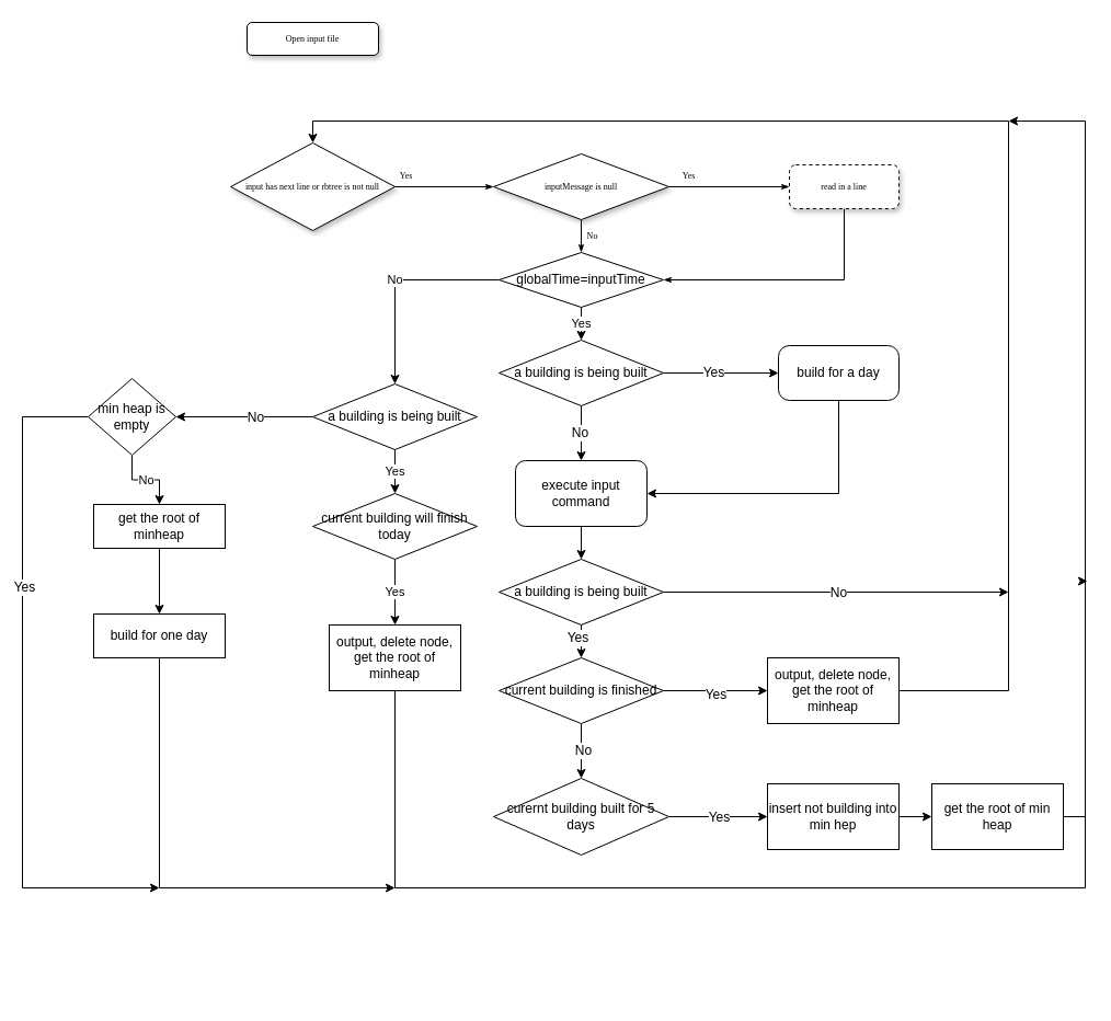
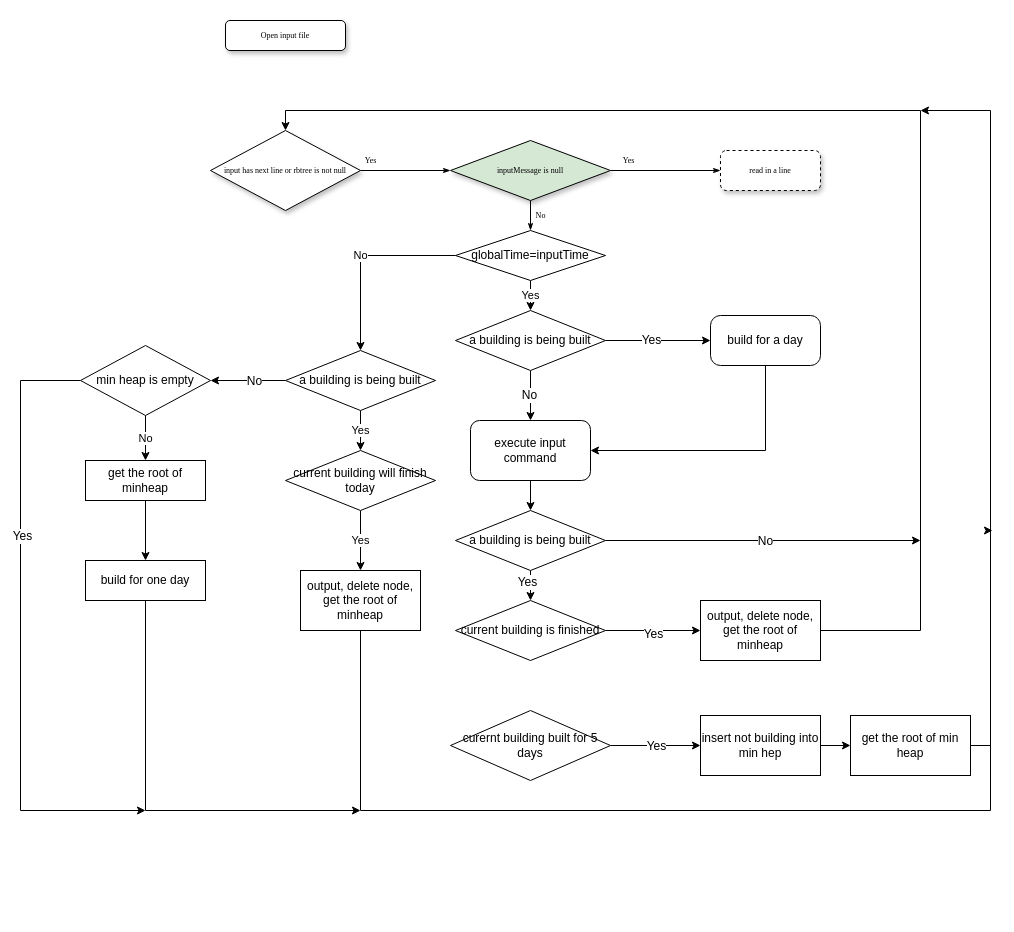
  <mxCell id="0" />
  <mxCell id="1" parent="0" />
  <mxCell id="2" value="Open input file" style="whiteSpace=wrap;html=1;shadow=1;labelBackgroundColor=none;strokeWidth=1;fontFamily=Verdana;fontSize=8;align=center;rounded=1;" parent="1" vertex="1"><mxGeometry x="225" y="20" width="120" height="30" as="geometry" /></mxCell>
  <mxCell id="3" value="Yes" style="edgeStyle=orthogonalEdgeStyle;rounded=0;html=1;labelBackgroundColor=none;startSize=5;endArrow=classicThin;endFill=1;endSize=5;jettySize=auto;orthogonalLoop=1;strokeWidth=1;fontFamily=Verdana;fontSize=8" parent="1" source="4" target="7" edge="1"><mxGeometry x="-0.778" y="10" relative="1" as="geometry"><mxPoint as="offset" /></mxGeometry></mxCell>
  <mxCell id="4" value="input has next line or rbtree is not null" style="rhombus;whiteSpace=wrap;html=1;rounded=0;shadow=1;labelBackgroundColor=none;strokeWidth=1;fontFamily=Verdana;fontSize=8;align=center;" parent="1" vertex="1"><mxGeometry x="210" y="130" width="150" height="80" as="geometry" /></mxCell>
  <mxCell id="5" value="Yes" style="edgeStyle=orthogonalEdgeStyle;rounded=0;html=1;labelBackgroundColor=none;startSize=5;endArrow=classicThin;endFill=1;endSize=5;jettySize=auto;orthogonalLoop=1;strokeWidth=1;fontFamily=Verdana;fontSize=8" parent="1" source="7" target="9" edge="1"><mxGeometry x="-0.667" y="10" relative="1" as="geometry"><mxPoint as="offset" /></mxGeometry></mxCell>
  <mxCell id="6" value="No" style="edgeStyle=orthogonalEdgeStyle;rounded=0;html=1;labelBackgroundColor=none;startSize=5;endArrow=classicThin;endFill=1;endSize=5;jettySize=auto;orthogonalLoop=1;strokeWidth=1;fontFamily=Verdana;fontSize=8;entryX=0.5;entryY=0;entryDx=0;entryDy=0;" parent="1" source="7" target="13" edge="1"><mxGeometry y="-10" relative="1" as="geometry"><mxPoint x="530" y="240" as="targetPoint" /><Array as="points" /><mxPoint as="offset" /></mxGeometry></mxCell>
- <mxCell id="7" value="inputMessage is null" style="rhombus;whiteSpace=wrap;html=1;rounded=0;shadow=1;labelBackgroundColor=none;strokeWidth=1;fontFamily=Verdana;fontSize=8;align=center;" parent="1" vertex="1"><mxGeometry x="450" y="140" width="160" height="60" as="geometry" /></mxCell>
- <mxCell id="8" style="edgeStyle=orthogonalEdgeStyle;rounded=0;html=1;labelBackgroundColor=none;startSize=5;endArrow=classicThin;endFill=1;endSize=5;jettySize=auto;orthogonalLoop=1;strokeWidth=1;fontFamily=Verdana;fontSize=8;exitX=0.5;exitY=1;exitDx=0;exitDy=0;entryX=1;entryY=0.5;entryDx=0;entryDy=0;" parent="1" source="9" target="13" edge="1"><mxGeometry relative="1" as="geometry"><Array as="points"><mxPoint x="770" y="255" /></Array><mxPoint x="590" y="260" as="targetPoint" /></mxGeometry></mxCell>
+ <mxCell id="7" value="inputMessage is null" style="rhombus;whiteSpace=wrap;html=1;rounded=0;shadow=1;labelBackgroundColor=none;strokeWidth=1;fontFamily=Verdana;fontSize=8;align=center;fillColor=#d5e8d4;" parent="1" vertex="1"><mxGeometry x="450" y="140" width="160" height="60" as="geometry" /></mxCell>
  <mxCell id="9" value="read in a line" style="rounded=1;whiteSpace=wrap;html=1;shadow=1;labelBackgroundColor=none;strokeWidth=1;fontFamily=Verdana;fontSize=8;align=center;dashed=1;" parent="1" vertex="1"><mxGeometry x="720" y="150" width="100" height="40" as="geometry" /></mxCell>
  <mxCell id="10" value="Yes" style="edgeStyle=orthogonalEdgeStyle;rounded=0;html=1;labelBackgroundColor=none;startSize=5;endArrow=classicThin;endFill=1;endSize=5;jettySize=auto;orthogonalLoop=1;strokeWidth=1;fontFamily=Verdana;fontSize=8" parent="1" edge="1"><mxGeometry x="-0.692" y="-20" relative="1" as="geometry"><Array as="points"><mxPoint y="910" x="60" /><mxPoint y="710" x="60" /></Array><mxPoint as="offset" /><mxPoint x="90" y="710" as="targetPoint" /></mxGeometry></mxCell>
  <mxCell id="11" value="No" style="edgeStyle=orthogonalEdgeStyle;rounded=0;orthogonalLoop=1;jettySize=auto;html=1;exitX=0;exitY=0.5;exitDx=0;exitDy=0;" edge="1" parent="1" source="13" target="45"><mxGeometry relative="1" as="geometry"><mxPoint x="360" y="350" as="targetPoint" /></mxGeometry></mxCell>
  <mxCell id="12" value="Yes" style="edgeStyle=orthogonalEdgeStyle;rounded=0;orthogonalLoop=1;jettySize=auto;html=1;entryX=0.5;entryY=0;entryDx=0;entryDy=0;" edge="1" parent="1" source="13" target="18"><mxGeometry relative="1" as="geometry" /></mxCell>
  <mxCell id="13" value="globalTime=inputTime" style="rhombus;whiteSpace=wrap;html=1;" vertex="1" parent="1"><mxGeometry x="455" y="230" width="150" height="50" as="geometry" /></mxCell>
  <mxCell id="14" style="edgeStyle=orthogonalEdgeStyle;rounded=0;orthogonalLoop=1;jettySize=auto;html=1;exitX=1;exitY=0.5;exitDx=0;exitDy=0;" edge="1" parent="1" source="18" target="20"><mxGeometry relative="1" as="geometry"><mxPoint x="740" y="340" as="targetPoint" /></mxGeometry></mxCell>
  <mxCell id="15" value="Yes" style="text;html=1;align=center;verticalAlign=middle;resizable=0;points=[];;labelBackgroundColor=#ffffff;" vertex="1" connectable="0" parent="14"><mxGeometry x="-0.143" y="1" relative="1" as="geometry"><mxPoint as="offset" /></mxGeometry></mxCell>
  <mxCell id="16" style="edgeStyle=orthogonalEdgeStyle;rounded=0;orthogonalLoop=1;jettySize=auto;html=1;exitX=0.5;exitY=1;exitDx=0;exitDy=0;" edge="1" parent="1" source="18" target="22"><mxGeometry relative="1" as="geometry"><mxPoint x="530" y="450" as="targetPoint" /></mxGeometry></mxCell>
  <mxCell id="17" value="No" style="text;html=1;align=center;verticalAlign=middle;resizable=0;points=[];;labelBackgroundColor=#ffffff;" vertex="1" connectable="0" parent="16"><mxGeometry x="-0.057" y="-2" relative="1" as="geometry"><mxPoint as="offset" /></mxGeometry></mxCell>
  <mxCell id="18" value="a building is being built" style="rhombus;whiteSpace=wrap;html=1;" vertex="1" parent="1"><mxGeometry x="455" y="310" width="150" height="60" as="geometry" /></mxCell>
  <mxCell id="19" style="edgeStyle=orthogonalEdgeStyle;rounded=0;orthogonalLoop=1;jettySize=auto;html=1;exitX=0.5;exitY=1;exitDx=0;exitDy=0;entryX=1;entryY=0.5;entryDx=0;entryDy=0;" edge="1" parent="1" source="20" target="22"><mxGeometry relative="1" as="geometry" /></mxCell>
  <mxCell id="20" value="build for a day" style="rounded=1;whiteSpace=wrap;html=1;arcSize=20;" vertex="1" parent="1"><mxGeometry x="710" y="315" width="110" height="50" as="geometry" /></mxCell>
  <mxCell id="21" style="edgeStyle=orthogonalEdgeStyle;rounded=0;orthogonalLoop=1;jettySize=auto;html=1;exitX=0.5;exitY=1;exitDx=0;exitDy=0;entryX=0.5;entryY=0;entryDx=0;entryDy=0;" edge="1" parent="1" source="22" target="41"><mxGeometry relative="1" as="geometry"><mxPoint x="530" y="530" as="targetPoint" /></mxGeometry></mxCell>
  <mxCell id="22" value="execute input command" style="whiteSpace=wrap;html=1;rounded=1;" vertex="1" parent="1"><mxGeometry x="470" y="420" width="120" height="60" as="geometry" /></mxCell>
  <mxCell id="23" style="edgeStyle=orthogonalEdgeStyle;rounded=0;orthogonalLoop=1;jettySize=auto;html=1;" edge="1" parent="1" source="27" target="29"><mxGeometry relative="1" as="geometry"><mxPoint x="760" y="630" as="targetPoint" /></mxGeometry></mxCell>
  <mxCell id="24" value="Yes" style="text;html=1;align=center;verticalAlign=middle;resizable=0;points=[];;labelBackgroundColor=#ffffff;" vertex="1" connectable="0" parent="23"><mxGeometry x="-0.011" y="-3" relative="1" as="geometry"><mxPoint as="offset" /></mxGeometry></mxCell>
- <mxCell id="25" style="edgeStyle=orthogonalEdgeStyle;rounded=0;orthogonalLoop=1;jettySize=auto;html=1;exitX=0.5;exitY=1;exitDx=0;exitDy=0;" edge="1" parent="1" source="27" target="32"><mxGeometry relative="1" as="geometry"><mxPoint x="530" y="710" as="targetPoint" /></mxGeometry></mxCell>
- <mxCell id="26" value="No" style="text;html=1;align=center;verticalAlign=middle;resizable=0;points=[];;labelBackgroundColor=#ffffff;" vertex="1" connectable="0" parent="25"><mxGeometry x="-0.04" y="1" relative="1" as="geometry"><mxPoint as="offset" /></mxGeometry></mxCell>
  <mxCell id="27" value="current building is finished" style="rhombus;whiteSpace=wrap;html=1;" vertex="1" parent="1"><mxGeometry x="455" y="600" width="150" height="60" as="geometry" /></mxCell>
  <mxCell id="28" style="edgeStyle=orthogonalEdgeStyle;rounded=0;orthogonalLoop=1;jettySize=auto;html=1;entryX=0.5;entryY=0;entryDx=0;entryDy=0;exitX=1;exitY=0.5;exitDx=0;exitDy=0;" edge="1" parent="1" source="29" target="4"><mxGeometry relative="1" as="geometry"><Array as="points"><mxPoint x="920" y="630" /><mxPoint x="920" y="110" /><mxPoint x="285" y="110" /></Array></mxGeometry></mxCell>
  <mxCell id="29" value="output, delete node, get the root of minheap" style="rounded=0;whiteSpace=wrap;html=1;" vertex="1" parent="1"><mxGeometry x="700" y="600" width="120" height="60" as="geometry" /></mxCell>
  <mxCell id="30" style="edgeStyle=orthogonalEdgeStyle;rounded=0;orthogonalLoop=1;jettySize=auto;html=1;exitX=1;exitY=0.5;exitDx=0;exitDy=0;" edge="1" parent="1" source="32" target="34"><mxGeometry relative="1" as="geometry"><mxPoint x="730" y="745" as="targetPoint" /></mxGeometry></mxCell>
  <mxCell id="31" value="Yes" style="text;html=1;align=center;verticalAlign=middle;resizable=0;points=[];;labelBackgroundColor=#ffffff;" vertex="1" connectable="0" parent="30"><mxGeometry x="-0.633" y="1" relative="1" as="geometry"><mxPoint x="28" y="1" as="offset" /></mxGeometry></mxCell>
  <mxCell id="32" value="curernt building built for 5 days" style="rhombus;whiteSpace=wrap;html=1;" vertex="1" parent="1"><mxGeometry x="450" y="710" width="160" height="70" as="geometry" /></mxCell>
  <mxCell id="33" style="edgeStyle=orthogonalEdgeStyle;rounded=0;orthogonalLoop=1;jettySize=auto;html=1;exitX=1;exitY=0.5;exitDx=0;exitDy=0;" edge="1" parent="1" source="34" target="36"><mxGeometry relative="1" as="geometry"><mxPoint x="910" y="745" as="targetPoint" /></mxGeometry></mxCell>
  <mxCell id="34" value="insert not building into min hep&lt;br&gt;" style="rounded=0;whiteSpace=wrap;html=1;" vertex="1" parent="1"><mxGeometry x="700" y="715" width="120" height="60" as="geometry" /></mxCell>
  <mxCell id="35" style="edgeStyle=orthogonalEdgeStyle;rounded=0;orthogonalLoop=1;jettySize=auto;html=1;exitX=1;exitY=0.5;exitDx=0;exitDy=0;" edge="1" parent="1" source="36"><mxGeometry relative="1" as="geometry"><mxPoint x="920" y="110" as="targetPoint" /><Array as="points"><mxPoint x="990" y="745" /><mxPoint x="990" y="110" /></Array></mxGeometry></mxCell>
  <mxCell id="36" value="get the root of min heap" style="rounded=0;whiteSpace=wrap;html=1;" vertex="1" parent="1"><mxGeometry x="850" y="715" width="120" height="60" as="geometry" /></mxCell>
  <mxCell id="37" style="edgeStyle=orthogonalEdgeStyle;rounded=0;orthogonalLoop=1;jettySize=auto;html=1;entryX=0.5;entryY=0;entryDx=0;entryDy=0;" edge="1" parent="1" source="41" target="27"><mxGeometry relative="1" as="geometry" /></mxCell>
  <mxCell id="38" value="Yes" style="text;html=1;align=center;verticalAlign=middle;resizable=0;points=[];;labelBackgroundColor=#ffffff;" vertex="1" connectable="0" parent="37"><mxGeometry x="0.24" y="-4" relative="1" as="geometry"><mxPoint as="offset" /></mxGeometry></mxCell>
  <mxCell id="39" style="edgeStyle=orthogonalEdgeStyle;rounded=0;orthogonalLoop=1;jettySize=auto;html=1;" edge="1" parent="1" source="41"><mxGeometry relative="1" as="geometry"><mxPoint x="920" y="540" as="targetPoint" /></mxGeometry></mxCell>
  <mxCell id="40" value="No" style="text;html=1;align=center;verticalAlign=middle;resizable=0;points=[];;labelBackgroundColor=#ffffff;" vertex="1" connectable="0" parent="39"><mxGeometry x="0.168" y="-3" relative="1" as="geometry"><mxPoint x="-24" y="-3" as="offset" /></mxGeometry></mxCell>
  <mxCell id="41" value="a building is being built" style="rhombus;whiteSpace=wrap;html=1;" vertex="1" parent="1"><mxGeometry x="455" y="510" width="150" height="60" as="geometry" /></mxCell>
  <mxCell id="42" value="Yes" style="edgeStyle=orthogonalEdgeStyle;rounded=0;orthogonalLoop=1;jettySize=auto;html=1;" edge="1" parent="1" source="45"><mxGeometry relative="1" as="geometry"><mxPoint x="360" y="450" as="targetPoint" /></mxGeometry></mxCell>
  <mxCell id="43" style="edgeStyle=orthogonalEdgeStyle;rounded=0;orthogonalLoop=1;jettySize=auto;html=1;exitX=0;exitY=0.5;exitDx=0;exitDy=0;" edge="1" parent="1" source="45" target="53"><mxGeometry relative="1" as="geometry"><mxPoint x="170" y="380" as="targetPoint" /></mxGeometry></mxCell>
  <mxCell id="44" value="No" style="text;html=1;align=center;verticalAlign=middle;resizable=0;points=[];;labelBackgroundColor=#ffffff;" vertex="1" connectable="0" parent="43"><mxGeometry x="-0.147" relative="1" as="geometry"><mxPoint as="offset" /></mxGeometry></mxCell>
  <mxCell id="45" value="a building is being built" style="rhombus;whiteSpace=wrap;html=1;" vertex="1" parent="1"><mxGeometry x="285" y="350" width="150" height="60" as="geometry" /></mxCell>
  <mxCell id="46" value="Yes" style="edgeStyle=orthogonalEdgeStyle;rounded=0;orthogonalLoop=1;jettySize=auto;html=1;exitX=0.5;exitY=1;exitDx=0;exitDy=0;" edge="1" parent="1" source="47"><mxGeometry relative="1" as="geometry"><mxPoint x="360" y="570" as="targetPoint" /></mxGeometry></mxCell>
  <mxCell id="47" value="current building will finish today" style="rhombus;whiteSpace=wrap;html=1;" vertex="1" parent="1"><mxGeometry x="285" y="450" width="150" height="60" as="geometry" /></mxCell>
  <mxCell id="48" style="edgeStyle=orthogonalEdgeStyle;rounded=0;orthogonalLoop=1;jettySize=auto;html=1;" edge="1" parent="1" source="49"><mxGeometry relative="1" as="geometry"><mxPoint x="992" y="530" as="targetPoint" /><Array as="points"><mxPoint x="360" y="810" /><mxPoint x="990" y="810" /><mxPoint x="990" y="530" /></Array></mxGeometry></mxCell>
  <mxCell id="49" value="output, delete node, get the root of minheap" style="rounded=0;whiteSpace=wrap;html=1;" vertex="1" parent="1"><mxGeometry x="300" y="570" width="120" height="60" as="geometry" /></mxCell>
  <mxCell id="50" value="No" style="edgeStyle=orthogonalEdgeStyle;rounded=0;orthogonalLoop=1;jettySize=auto;html=1;" edge="1" parent="1" source="53" target="55"><mxGeometry relative="1" as="geometry"><mxPoint x="145" y="490" as="targetPoint" /></mxGeometry></mxCell>
  <mxCell id="51" style="edgeStyle=orthogonalEdgeStyle;rounded=0;orthogonalLoop=1;jettySize=auto;html=1;" edge="1" parent="1" source="53"><mxGeometry relative="1" as="geometry"><mxPoint x="145" y="810" as="targetPoint" /><Array as="points"><mxPoint x="20" y="380" /><mxPoint x="20" y="810" /></Array></mxGeometry></mxCell>
  <mxCell id="52" value="Yes" style="text;html=1;align=center;verticalAlign=middle;resizable=0;points=[];;labelBackgroundColor=#ffffff;" vertex="1" connectable="0" parent="51"><mxGeometry x="-0.3" y="1" relative="1" as="geometry"><mxPoint as="offset" /></mxGeometry></mxCell>
- <mxCell id="53" value="min heap is empty" style="rhombus;whiteSpace=wrap;html=1;" vertex="1" parent="1"><mxGeometry x="80" y="345" width="80" height="70" as="geometry" /></mxCell>
+ <mxCell id="53" value="min heap is empty" style="rhombus;whiteSpace=wrap;html=1;" vertex="1" parent="1"><mxGeometry x="80" y="345" width="130" height="70" as="geometry" /></mxCell>
  <mxCell id="54" style="edgeStyle=orthogonalEdgeStyle;rounded=0;orthogonalLoop=1;jettySize=auto;html=1;" edge="1" parent="1" source="55" target="57"><mxGeometry relative="1" as="geometry"><mxPoint x="145" y="540" as="targetPoint" /></mxGeometry></mxCell>
  <mxCell id="55" value="get the root of minheap" style="rounded=0;whiteSpace=wrap;html=1;" vertex="1" parent="1"><mxGeometry x="85" y="460" width="120" height="40" as="geometry" /></mxCell>
  <mxCell id="56" style="edgeStyle=orthogonalEdgeStyle;rounded=0;orthogonalLoop=1;jettySize=auto;html=1;" edge="1" parent="1" source="57"><mxGeometry relative="1" as="geometry"><mxPoint x="360" y="810" as="targetPoint" /><Array as="points"><mxPoint x="145" y="810" /></Array></mxGeometry></mxCell>
  <mxCell id="57" value="build for one day" style="rounded=0;whiteSpace=wrap;html=1;" vertex="1" parent="1"><mxGeometry x="85" y="560" width="120" height="40" as="geometry" /></mxCell>
